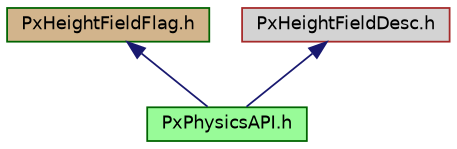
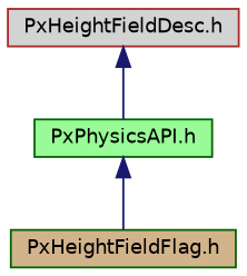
  digraph {
    node [color=darkgreen fontname=Helvetica fontsize=10 shape=record style=filled]
    edge [color=midnightblue dir=back fontname=Helvetica fontsize=10 labelfontname=Helvetica labelfontsize=10 style=solid]
    n1 [fillcolor=tan fontcolor=black height=0.2 label="PxHeightFieldFlag.h" width=0.4]
    n2 [fillcolor=palegreen height=0.2 label="PxPhysicsAPI.h" width=0.4]
    n3 [color=brown fillcolor=lightgrey height=0.2 label="PxHeightFieldDesc.h" width=0.4]
-   n1 -> n2
+   n2 -> n1
    n3 -> n2
  }
